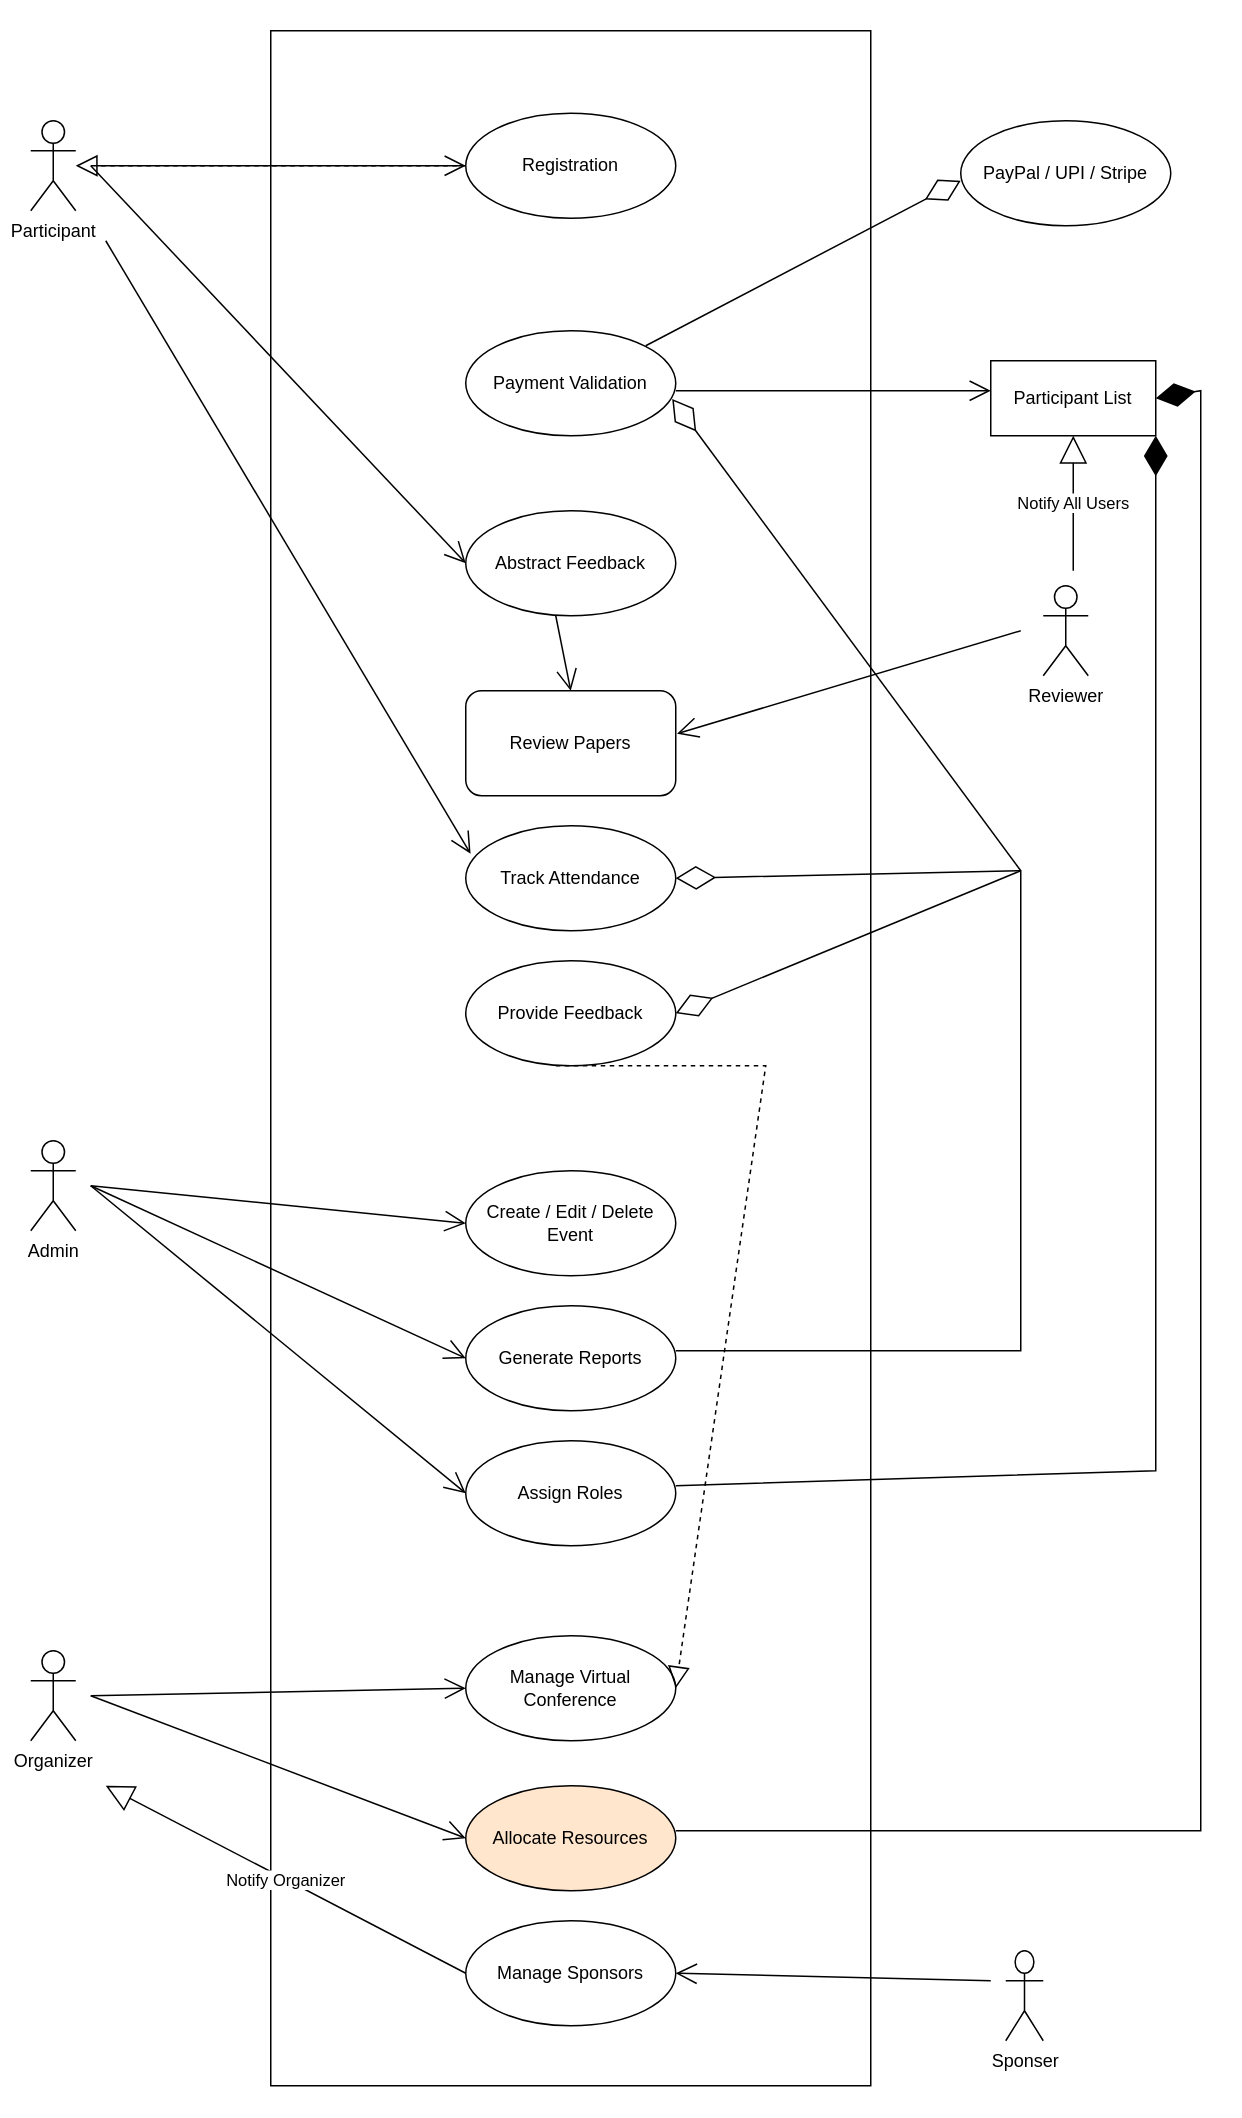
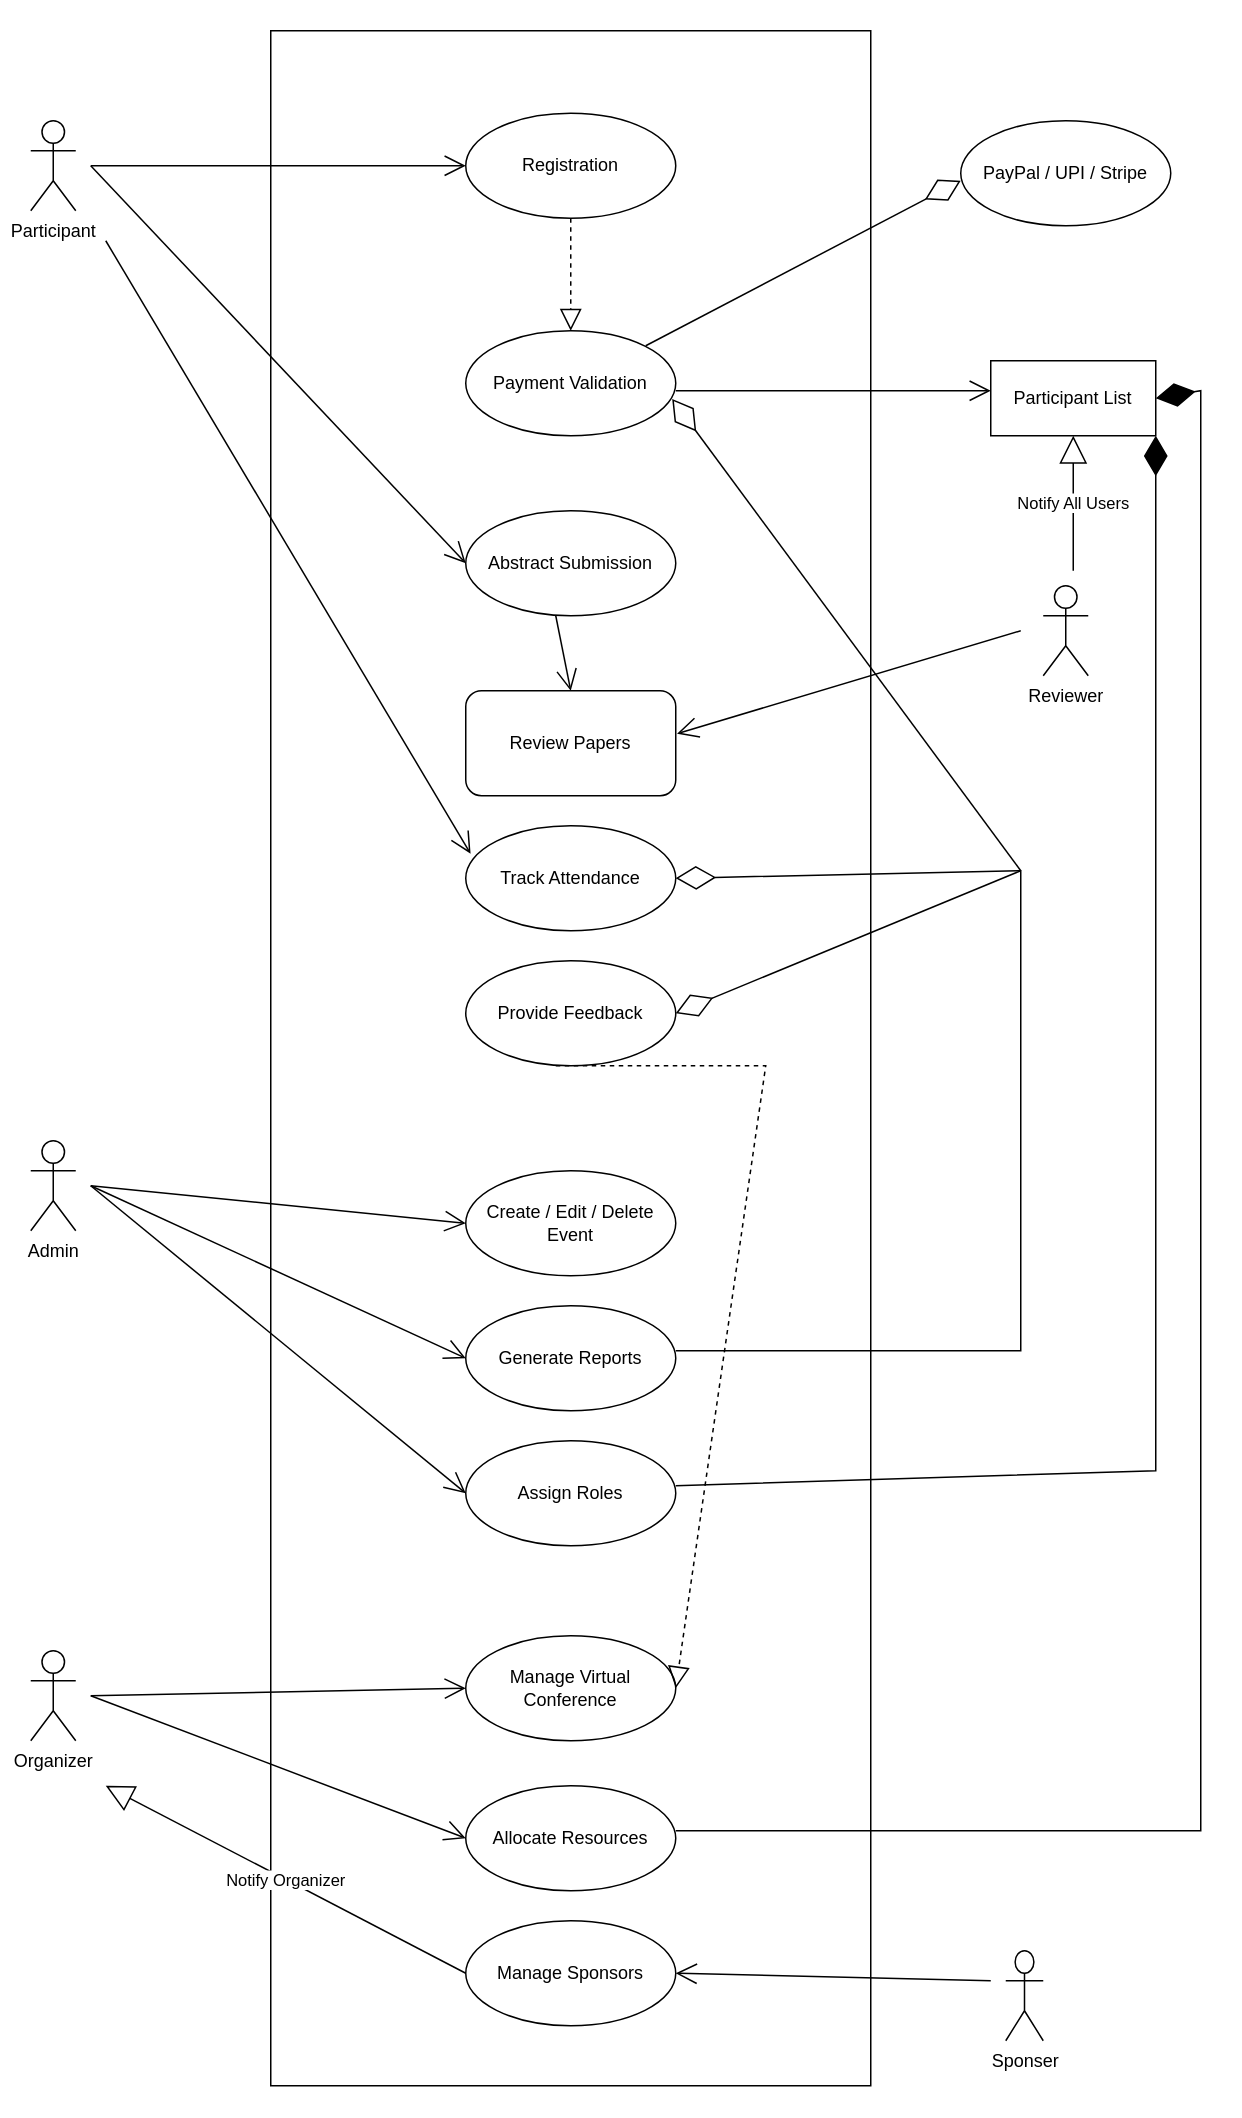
  <mxCell id="0" />
  <mxCell id="1" parent="0" />
  <mxCell id="2" value="Participant" style="shape=umlActor;verticalLabelPosition=bottom;verticalAlign=top;html=1;" vertex="1" parent="1"><mxGeometry x="20" y="80" width="30" height="60" as="geometry" /></mxCell>
  <mxCell id="3" value="" style="whiteSpace=wrap;html=1;verticalAlign=top;" vertex="1" parent="1"><mxGeometry x="180" y="20" width="400" height="1370" as="geometry" /></mxCell>
  <mxCell id="4" value="Registration" style="ellipse;whiteSpace=wrap;html=1;" vertex="1" parent="1"><mxGeometry x="310" y="75" width="140" height="70" as="geometry" /></mxCell>
  <mxCell id="5" value="" style="endArrow=open;endFill=1;endSize=12;html=1;rounded=0;entryX=0;entryY=0.5;entryDx=0;entryDy=0;" edge="1" parent="1" target="4"><mxGeometry width="160" relative="1" as="geometry"><mxPoint x="60" y="110" as="sourcePoint" /><mxPoint x="220" y="110" as="targetPoint" /></mxGeometry></mxCell>
- <mxCell id="6" value="" style="endArrow=block;dashed=1;endFill=0;endSize=12;html=1;rounded=0;" edge="1" parent="1" source="4" target="2"><mxGeometry width="160" relative="1" as="geometry"><mxPoint x="380" y="145" as="sourcePoint" /><mxPoint x="380" y="210" as="targetPoint" /></mxGeometry></mxCell>
+ <mxCell id="6" value="" style="endArrow=block;dashed=1;endFill=0;endSize=12;html=1;rounded=0;entryX=0.5;entryY=0;entryDx=0;entryDy=0;" edge="1" parent="1" source="4" target="7"><mxGeometry width="160" relative="1" as="geometry"><mxPoint x="380" y="145" as="sourcePoint" /><mxPoint x="380" y="210" as="targetPoint" /></mxGeometry></mxCell>
  <mxCell id="7" value="Payment Validation" style="ellipse;whiteSpace=wrap;html=1;" vertex="1" parent="1"><mxGeometry x="310" y="220" width="140" height="70" as="geometry" /></mxCell>
  <mxCell id="8" value="" style="endArrow=open;endFill=1;endSize=12;html=1;rounded=0;" edge="1" parent="1"><mxGeometry width="160" relative="1" as="geometry"><mxPoint x="450" y="260" as="sourcePoint" /><mxPoint x="660" y="260" as="targetPoint" /></mxGeometry></mxCell>
  <mxCell id="9" value="Participant List" style="html=1;whiteSpace=wrap;" vertex="1" parent="1"><mxGeometry x="660" y="240" width="110" height="50" as="geometry" /></mxCell>
  <mxCell id="10" value="" style="endArrow=diamondThin;endFill=0;endSize=24;html=1;rounded=0;" edge="1" parent="1"><mxGeometry width="160" relative="1" as="geometry"><mxPoint x="430" y="230" as="sourcePoint" /><mxPoint x="640" y="120" as="targetPoint" /></mxGeometry></mxCell>
  <mxCell id="11" value="PayPal / UPI / Stripe" style="ellipse;whiteSpace=wrap;html=1;" vertex="1" parent="1"><mxGeometry x="640" y="80" width="140" height="70" as="geometry" /></mxCell>
- <mxCell id="12" value="Abstract Feedback" style="ellipse;whiteSpace=wrap;html=1;" vertex="1" parent="1"><mxGeometry x="310" y="340" width="140" height="70" as="geometry" /></mxCell>
+ <mxCell id="12" value="Abstract Submission" style="ellipse;whiteSpace=wrap;html=1;" vertex="1" parent="1"><mxGeometry x="310" y="340" width="140" height="70" as="geometry" /></mxCell>
  <mxCell id="13" value="" style="endArrow=open;endFill=1;endSize=12;html=1;rounded=0;entryX=0;entryY=0.5;entryDx=0;entryDy=0;" edge="1" parent="1" target="12"><mxGeometry width="160" relative="1" as="geometry"><mxPoint x="60" y="110" as="sourcePoint" /><mxPoint x="390" y="290" as="targetPoint" /></mxGeometry></mxCell>
  <mxCell id="14" value="Reviewer" style="shape=umlActor;verticalLabelPosition=bottom;verticalAlign=top;html=1;" vertex="1" parent="1"><mxGeometry x="695" y="390" width="30" height="60" as="geometry" /></mxCell>
  <mxCell id="15" value="Review Papers" style="whiteSpace=wrap;html=1;rounded=1;" vertex="1" parent="1"><mxGeometry x="310" y="460" width="140" height="70" as="geometry" /></mxCell>
  <mxCell id="16" value="" style="endArrow=open;endFill=1;endSize=12;html=1;rounded=0;entryX=0.5;entryY=0;entryDx=0;entryDy=0;" edge="1" parent="1" target="15"><mxGeometry width="160" relative="1" as="geometry"><mxPoint x="370" y="410" as="sourcePoint" /><mxPoint x="530" y="410" as="targetPoint" /></mxGeometry></mxCell>
  <mxCell id="17" value="" style="endArrow=open;endFill=1;endSize=12;html=1;rounded=0;entryX=1.006;entryY=0.409;entryDx=0;entryDy=0;entryPerimeter=0;" edge="1" parent="1" target="15"><mxGeometry width="160" relative="1" as="geometry"><mxPoint x="680" y="420" as="sourcePoint" /><mxPoint x="690" y="460" as="targetPoint" /></mxGeometry></mxCell>
  <mxCell id="18" value="Notify All Users" style="endArrow=block;endSize=16;endFill=0;html=1;rounded=0;entryX=0.5;entryY=1;entryDx=0;entryDy=0;" edge="1" parent="1" target="9"><mxGeometry width="160" relative="1" as="geometry"><mxPoint x="715" y="380" as="sourcePoint" /><mxPoint x="860" y="380" as="targetPoint" /></mxGeometry></mxCell>
  <mxCell id="19" value="Track Attendance" style="ellipse;whiteSpace=wrap;html=1;" vertex="1" parent="1"><mxGeometry x="310" y="550" width="140" height="70" as="geometry" /></mxCell>
  <mxCell id="20" value="Provide Feedback" style="ellipse;whiteSpace=wrap;html=1;" vertex="1" parent="1"><mxGeometry x="310" y="640" width="140" height="70" as="geometry" /></mxCell>
  <mxCell id="21" value="" style="endArrow=open;endFill=1;endSize=12;html=1;rounded=0;entryX=0.023;entryY=0.266;entryDx=0;entryDy=0;entryPerimeter=0;" edge="1" parent="1" target="19"><mxGeometry width="160" relative="1" as="geometry"><mxPoint x="70" y="160" as="sourcePoint" /><mxPoint x="200" y="170" as="targetPoint" /></mxGeometry></mxCell>
  <mxCell id="22" value="&lt;font style=&quot;line-height: 0%;&quot;&gt;Admin&lt;/font&gt;" style="shape=umlActor;verticalLabelPosition=bottom;verticalAlign=top;html=1;fontSize=12;horizontal=1;" vertex="1" parent="1"><mxGeometry x="20" y="760" width="30" height="60" as="geometry" /></mxCell>
  <mxCell id="23" value="Create / Edit / Delete Event" style="ellipse;whiteSpace=wrap;html=1;" vertex="1" parent="1"><mxGeometry x="310" y="780" width="140" height="70" as="geometry" /></mxCell>
  <mxCell id="24" value="Generate Reports" style="ellipse;whiteSpace=wrap;html=1;" vertex="1" parent="1"><mxGeometry x="310" y="870" width="140" height="70" as="geometry" /></mxCell>
  <mxCell id="25" value="Assign Roles" style="ellipse;whiteSpace=wrap;html=1;" vertex="1" parent="1"><mxGeometry x="310" y="960" width="140" height="70" as="geometry" /></mxCell>
  <mxCell id="26" value="" style="endArrow=open;endFill=1;endSize=12;html=1;rounded=0;entryX=0;entryY=0.5;entryDx=0;entryDy=0;" edge="1" parent="1" target="23"><mxGeometry width="160" relative="1" as="geometry"><mxPoint x="60" y="790" as="sourcePoint" /><mxPoint x="240" y="790" as="targetPoint" /></mxGeometry></mxCell>
  <mxCell id="27" value="" style="endArrow=open;endFill=1;endSize=12;html=1;rounded=0;entryX=0;entryY=0.5;entryDx=0;entryDy=0;" edge="1" parent="1" target="24"><mxGeometry width="160" relative="1" as="geometry"><mxPoint x="60" y="790" as="sourcePoint" /><mxPoint x="220" y="810" as="targetPoint" /></mxGeometry></mxCell>
  <mxCell id="28" value="" style="endArrow=open;endFill=1;endSize=12;html=1;rounded=0;entryX=0;entryY=0.5;entryDx=0;entryDy=0;" edge="1" parent="1" target="25"><mxGeometry width="160" relative="1" as="geometry"><mxPoint x="60" y="790" as="sourcePoint" /><mxPoint x="280" y="970" as="targetPoint" /></mxGeometry></mxCell>
  <mxCell id="29" value="" style="endArrow=diamondThin;endFill=1;endSize=24;html=1;rounded=0;entryX=1;entryY=1;entryDx=0;entryDy=0;" edge="1" parent="1" target="9"><mxGeometry width="160" relative="1" as="geometry"><mxPoint x="450" y="990" as="sourcePoint" /><mxPoint x="790" y="700" as="targetPoint" /><Array as="points"><mxPoint x="770" y="980" /></Array></mxGeometry></mxCell>
  <mxCell id="30" value="" style="endArrow=diamondThin;endFill=0;endSize=24;html=1;rounded=0;entryX=1;entryY=0.5;entryDx=0;entryDy=0;" edge="1" parent="1" target="19"><mxGeometry width="160" relative="1" as="geometry"><mxPoint x="450" y="900" as="sourcePoint" /><mxPoint x="680" y="510" as="targetPoint" /><Array as="points"><mxPoint x="680" y="900" /><mxPoint x="680" y="580" /></Array></mxGeometry></mxCell>
  <mxCell id="31" value="" style="endArrow=diamondThin;endFill=0;endSize=24;html=1;rounded=0;entryX=1;entryY=0.5;entryDx=0;entryDy=0;" edge="1" parent="1" target="20"><mxGeometry width="160" relative="1" as="geometry"><mxPoint x="680" y="580" as="sourcePoint" /><mxPoint x="660" y="660" as="targetPoint" /></mxGeometry></mxCell>
  <mxCell id="32" value="" style="endArrow=diamondThin;endFill=0;endSize=24;html=1;rounded=0;entryX=0.983;entryY=0.649;entryDx=0;entryDy=0;entryPerimeter=0;" edge="1" parent="1" target="7"><mxGeometry width="160" relative="1" as="geometry"><mxPoint x="680" y="580" as="sourcePoint" /><mxPoint x="780" y="540" as="targetPoint" /></mxGeometry></mxCell>
  <mxCell id="33" value="Organizer" style="shape=umlActor;verticalLabelPosition=bottom;verticalAlign=top;html=1;" vertex="1" parent="1"><mxGeometry x="20" y="1100" width="30" height="60" as="geometry" /></mxCell>
  <mxCell id="34" value="Manage Virtual Conference" style="ellipse;whiteSpace=wrap;html=1;" vertex="1" parent="1"><mxGeometry x="310" y="1090" width="140" height="70" as="geometry" /></mxCell>
- <mxCell id="35" value="Allocate Resources" style="ellipse;whiteSpace=wrap;html=1;fillColor=#ffe6cc;" vertex="1" parent="1"><mxGeometry x="310" y="1190" width="140" height="70" as="geometry" /></mxCell>
+ <mxCell id="35" value="Allocate Resources" style="ellipse;whiteSpace=wrap;html=1;" vertex="1" parent="1"><mxGeometry x="310" y="1190" width="140" height="70" as="geometry" /></mxCell>
  <mxCell id="36" value="Manage Sponsors" style="ellipse;whiteSpace=wrap;html=1;" vertex="1" parent="1"><mxGeometry x="310" y="1280" width="140" height="70" as="geometry" /></mxCell>
  <mxCell id="37" value="" style="endArrow=open;endFill=1;endSize=12;html=1;rounded=0;entryX=0;entryY=0.5;entryDx=0;entryDy=0;" edge="1" parent="1" target="34"><mxGeometry width="160" relative="1" as="geometry"><mxPoint x="60" y="1130" as="sourcePoint" /><mxPoint x="220" y="1130" as="targetPoint" /></mxGeometry></mxCell>
  <mxCell id="38" value="" style="endArrow=open;endFill=1;endSize=12;html=1;rounded=0;entryX=0;entryY=0.5;entryDx=0;entryDy=0;" edge="1" parent="1" target="35"><mxGeometry width="160" relative="1" as="geometry"><mxPoint x="60" y="1130" as="sourcePoint" /><mxPoint x="290" y="1200" as="targetPoint" /></mxGeometry></mxCell>
  <mxCell id="39" value="" style="endArrow=diamondThin;endFill=1;endSize=24;html=1;rounded=0;entryX=1;entryY=0.5;entryDx=0;entryDy=0;" edge="1" parent="1" target="9"><mxGeometry width="160" relative="1" as="geometry"><mxPoint x="450" y="1220" as="sourcePoint" /><mxPoint x="800" y="210" as="targetPoint" /><Array as="points"><mxPoint x="800" y="1220" /><mxPoint x="800" y="260" /></Array></mxGeometry></mxCell>
  <mxCell id="40" value="" style="endArrow=block;dashed=1;endFill=0;endSize=12;html=1;rounded=0;" edge="1" parent="1"><mxGeometry width="160" relative="1" as="geometry"><mxPoint x="370" y="710" as="sourcePoint" /><mxPoint x="450" y="1125" as="targetPoint" /><Array as="points"><mxPoint x="510" y="710" /></Array></mxGeometry></mxCell>
  <mxCell id="41" value="Sponser" style="shape=umlActor;verticalLabelPosition=bottom;verticalAlign=top;html=1;" vertex="1" parent="1"><mxGeometry x="670" y="1300" width="25" height="60" as="geometry" /></mxCell>
  <mxCell id="42" value="" style="endArrow=open;endFill=1;endSize=12;html=1;rounded=0;entryX=1;entryY=0.5;entryDx=0;entryDy=0;" edge="1" parent="1" target="36"><mxGeometry width="160" relative="1" as="geometry"><mxPoint x="660" y="1320" as="sourcePoint" /><mxPoint x="650" y="1320" as="targetPoint" /></mxGeometry></mxCell>
  <mxCell id="43" value="Notify Organizer" style="endArrow=block;endSize=16;endFill=0;html=1;rounded=0;exitX=0;exitY=0.5;exitDx=0;exitDy=0;" edge="1" parent="1" source="36"><mxGeometry width="160" relative="1" as="geometry"><mxPoint x="140" y="1300" as="sourcePoint" /><mxPoint x="70" y="1190" as="targetPoint" /></mxGeometry></mxCell>
